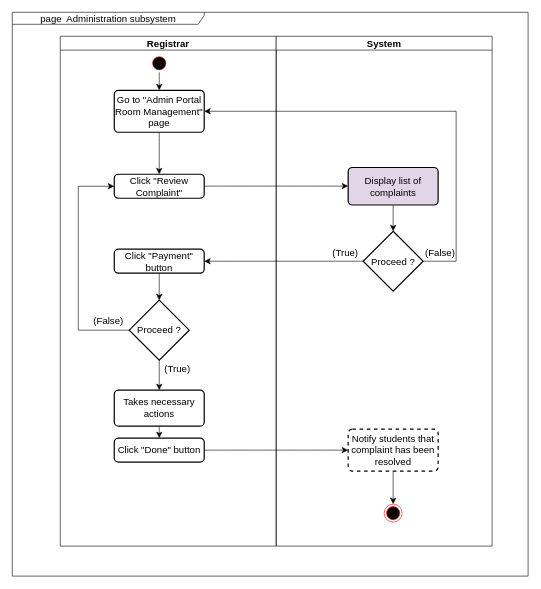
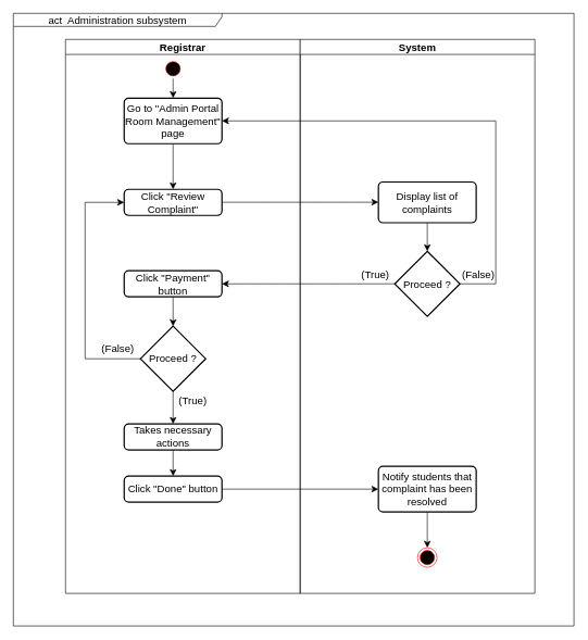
  <mxCell id="0" />
  <mxCell id="1" parent="0" />
  <mxCell id="2" value="Registrar" style="swimlane;whiteSpace=wrap;html=1;fontSize=16;" vertex="1" parent="1"><mxGeometry x="100" y="60" width="360" height="850" as="geometry" /></mxCell>
  <mxCell id="3" value="" style="edgeStyle=none;curved=1;rounded=0;orthogonalLoop=1;jettySize=auto;html=1;fontSize=12;startSize=8;endSize=8;exitX=0.5;exitY=1;exitDx=0;exitDy=0;" edge="1" parent="2" source="9"><mxGeometry relative="1" as="geometry"><mxPoint x="165" y="180" as="sourcePoint" /><mxPoint x="165" y="230" as="targetPoint" /></mxGeometry></mxCell>
  <mxCell id="4" value="System" style="swimlane;whiteSpace=wrap;html=1;fontSize=16;" vertex="1" parent="1"><mxGeometry x="460" y="60" width="360" height="850" as="geometry" /></mxCell>
  <mxCell id="5" style="edgeStyle=none;curved=1;rounded=0;orthogonalLoop=1;jettySize=auto;html=1;fontSize=12;startSize=8;endSize=8;" edge="1" parent="1"><mxGeometry relative="1" as="geometry"><mxPoint x="340" y="309.77" as="sourcePoint" /><mxPoint x="580" y="309.77" as="targetPoint" /></mxGeometry></mxCell>
- <mxCell id="6" value="page&amp;nbsp; Administration subsystem" style="shape=umlFrame;whiteSpace=wrap;html=1;pointerEvents=0;fontSize=16;width=320;height=20;" vertex="1" parent="1"><mxGeometry x="20" y="20" width="860" height="940" as="geometry" /></mxCell>
+ <mxCell id="6" value="act&amp;nbsp; Administration subsystem" style="shape=umlFrame;whiteSpace=wrap;html=1;pointerEvents=0;fontSize=16;width=320;height=20;" vertex="1" parent="1"><mxGeometry x="20" y="20" width="860" height="940" as="geometry" /></mxCell>
  <mxCell id="7" style="edgeStyle=none;curved=1;rounded=0;orthogonalLoop=1;jettySize=auto;html=1;exitX=0.5;exitY=1;exitDx=0;exitDy=0;entryX=0.5;entryY=0;entryDx=0;entryDy=0;fontSize=12;startSize=8;endSize=8;" edge="1" parent="1" source="8" target="9"><mxGeometry relative="1" as="geometry"><mxPoint x="265" y="140" as="targetPoint" /></mxGeometry></mxCell>
  <mxCell id="8" value="" style="ellipse;html=1;shape=startState;fillColor=#000000;strokeColor=#ff0000;fontSize=16;" vertex="1" parent="1"><mxGeometry x="250" y="90" width="30" height="30" as="geometry" /></mxCell>
  <mxCell id="9" value="Go to &quot;Admin Portal Room Management&quot; page" style="rounded=1;whiteSpace=wrap;html=1;absoluteArcSize=1;arcSize=14;strokeWidth=2;fontSize=16;" vertex="1" parent="1"><mxGeometry x="190" y="150" width="150" height="70" as="geometry" /></mxCell>
  <mxCell id="10" value="Click &quot;Review Complaint&quot;" style="rounded=1;whiteSpace=wrap;html=1;absoluteArcSize=1;arcSize=14;strokeWidth=2;fontSize=16;" vertex="1" parent="1"><mxGeometry x="190" y="290" width="150" height="40" as="geometry" /></mxCell>
  <mxCell id="11" style="edgeStyle=none;curved=1;rounded=0;orthogonalLoop=1;jettySize=auto;html=1;exitX=0.5;exitY=1;exitDx=0;exitDy=0;entryX=0.5;entryY=0;entryDx=0;entryDy=0;entryPerimeter=0;fontSize=12;startSize=8;endSize=8;" edge="1" parent="1" source="13" target="22"><mxGeometry relative="1" as="geometry" /></mxCell>
  <mxCell id="12" style="edgeStyle=orthogonalEdgeStyle;rounded=0;orthogonalLoop=1;jettySize=auto;html=1;exitX=1;exitY=0.5;exitDx=0;exitDy=0;entryX=1;entryY=0.5;entryDx=0;entryDy=0;fontSize=12;startSize=8;endSize=8;exitPerimeter=0;" edge="1" parent="1" source="22" target="9"><mxGeometry relative="1" as="geometry"><Array as="points"><mxPoint x="760" y="435" /><mxPoint x="760" y="185" /></Array></mxGeometry></mxCell>
- <mxCell id="13" value="Display list of complaints" style="rounded=1;whiteSpace=wrap;html=1;absoluteArcSize=1;arcSize=14;strokeWidth=2;fontSize=16;fillColor=#e1d5e7;" vertex="1" parent="1"><mxGeometry x="580" y="278.75" width="150" height="62.5" as="geometry" /></mxCell>
+ <mxCell id="13" value="Display list of complaints" style="rounded=1;whiteSpace=wrap;html=1;absoluteArcSize=1;arcSize=14;strokeWidth=2;fontSize=16;" vertex="1" parent="1"><mxGeometry x="580" y="278.75" width="150" height="62.5" as="geometry" /></mxCell>
  <mxCell id="14" style="edgeStyle=none;curved=1;rounded=0;orthogonalLoop=1;jettySize=auto;html=1;exitX=0.5;exitY=1;exitDx=0;exitDy=0;entryX=0.5;entryY=0;entryDx=0;entryDy=0;entryPerimeter=0;fontSize=12;startSize=8;endSize=8;" edge="1" parent="1" source="15" target="27"><mxGeometry relative="1" as="geometry" /></mxCell>
  <mxCell id="15" value="Click &quot;Payment&quot; button" style="rounded=1;whiteSpace=wrap;html=1;absoluteArcSize=1;arcSize=14;strokeWidth=2;fontSize=16;" vertex="1" parent="1"><mxGeometry x="190" y="415" width="150" height="40" as="geometry" /></mxCell>
  <mxCell id="16" style="edgeStyle=none;curved=1;rounded=0;orthogonalLoop=1;jettySize=auto;html=1;exitX=0.5;exitY=1;exitDx=0;exitDy=0;entryX=0.5;entryY=0;entryDx=0;entryDy=0;fontSize=12;startSize=8;endSize=8;" edge="1" parent="1" source="17" target="31"><mxGeometry relative="1" as="geometry" /></mxCell>
- <mxCell id="17" value="Takes necessary actions" style="rounded=1;whiteSpace=wrap;html=1;absoluteArcSize=1;arcSize=14;strokeWidth=2;fontSize=16;" vertex="1" parent="1"><mxGeometry x="190" y="650" width="150" height="60" as="geometry" /></mxCell>
+ <mxCell id="17" value="Takes necessary actions" style="rounded=1;whiteSpace=wrap;html=1;absoluteArcSize=1;arcSize=14;strokeWidth=2;fontSize=16;" vertex="1" parent="1"><mxGeometry x="190" y="650" width="150" height="40" as="geometry" /></mxCell>
  <mxCell id="18" style="edgeStyle=none;curved=1;rounded=0;orthogonalLoop=1;jettySize=auto;html=1;exitX=0.5;exitY=1;exitDx=0;exitDy=0;entryX=0.5;entryY=0;entryDx=0;entryDy=0;fontSize=12;startSize=8;endSize=8;" edge="1" parent="1" source="19" target="20"><mxGeometry relative="1" as="geometry" /></mxCell>
- <mxCell id="19" value="Notify students that complaint has been resolved" style="rounded=1;whiteSpace=wrap;html=1;absoluteArcSize=1;arcSize=14;strokeWidth=2;fontSize=16;dashed=1;" vertex="1" parent="1"><mxGeometry x="580" y="715" width="150" height="70" as="geometry" /></mxCell>
+ <mxCell id="19" value="Notify students that complaint has been resolved" style="rounded=1;whiteSpace=wrap;html=1;absoluteArcSize=1;arcSize=14;strokeWidth=2;fontSize=16;" vertex="1" parent="1"><mxGeometry x="580" y="715" width="150" height="70" as="geometry" /></mxCell>
  <mxCell id="20" value="" style="ellipse;html=1;shape=endState;fillColor=#000000;strokeColor=#ff0000;fontSize=16;" vertex="1" parent="1"><mxGeometry x="640" y="840" width="30" height="30" as="geometry" /></mxCell>
  <mxCell id="21" style="edgeStyle=none;curved=1;rounded=0;orthogonalLoop=1;jettySize=auto;html=1;exitX=0;exitY=0.5;exitDx=0;exitDy=0;exitPerimeter=0;entryX=1;entryY=0.5;entryDx=0;entryDy=0;fontSize=12;startSize=8;endSize=8;" edge="1" parent="1" source="22" target="15"><mxGeometry relative="1" as="geometry" /></mxCell>
  <mxCell id="22" value="Proceed ?" style="strokeWidth=2;html=1;shape=mxgraph.flowchart.decision;whiteSpace=wrap;fontSize=16;" vertex="1" parent="1"><mxGeometry x="605" y="385" width="100" height="100" as="geometry" /></mxCell>
  <mxCell id="23" value="(False)" style="text;html=1;align=center;verticalAlign=middle;resizable=0;points=[];autosize=1;strokeColor=none;fillColor=none;fontSize=16;" vertex="1" parent="1"><mxGeometry x="698" y="406" width="70" height="30" as="geometry" /></mxCell>
  <mxCell id="24" value="(True)" style="text;html=1;align=center;verticalAlign=middle;resizable=0;points=[];autosize=1;strokeColor=none;fillColor=none;fontSize=16;" vertex="1" parent="1"><mxGeometry x="540" y="405" width="70" height="30" as="geometry" /></mxCell>
  <mxCell id="25" style="edgeStyle=orthogonalEdgeStyle;rounded=0;orthogonalLoop=1;jettySize=auto;html=1;exitX=0;exitY=0.5;exitDx=0;exitDy=0;exitPerimeter=0;entryX=0;entryY=0.5;entryDx=0;entryDy=0;fontSize=12;startSize=8;endSize=8;" edge="1" parent="1" source="27" target="10"><mxGeometry relative="1" as="geometry"><Array as="points"><mxPoint x="130" y="550" /><mxPoint x="130" y="310" /></Array></mxGeometry></mxCell>
  <mxCell id="26" style="edgeStyle=none;curved=1;rounded=0;orthogonalLoop=1;jettySize=auto;html=1;exitX=0.5;exitY=1;exitDx=0;exitDy=0;exitPerimeter=0;entryX=0.5;entryY=0;entryDx=0;entryDy=0;fontSize=12;startSize=8;endSize=8;" edge="1" parent="1" source="27" target="17"><mxGeometry relative="1" as="geometry" /></mxCell>
  <mxCell id="27" value="Proceed ?" style="strokeWidth=2;html=1;shape=mxgraph.flowchart.decision;whiteSpace=wrap;fontSize=16;" vertex="1" parent="1"><mxGeometry x="215" y="500" width="100" height="100" as="geometry" /></mxCell>
  <mxCell id="28" value="(True)" style="text;html=1;align=center;verticalAlign=middle;resizable=0;points=[];autosize=1;strokeColor=none;fillColor=none;fontSize=16;" vertex="1" parent="1"><mxGeometry x="260" y="600" width="70" height="30" as="geometry" /></mxCell>
  <mxCell id="29" value="(False)" style="text;html=1;align=center;verticalAlign=middle;resizable=0;points=[];autosize=1;strokeColor=none;fillColor=none;fontSize=16;" vertex="1" parent="1"><mxGeometry x="145" y="520" width="70" height="30" as="geometry" /></mxCell>
  <mxCell id="30" style="edgeStyle=none;curved=1;rounded=0;orthogonalLoop=1;jettySize=auto;html=1;exitX=1;exitY=0.5;exitDx=0;exitDy=0;entryX=0;entryY=0.5;entryDx=0;entryDy=0;fontSize=12;startSize=8;endSize=8;" edge="1" parent="1" source="31" target="19"><mxGeometry relative="1" as="geometry" /></mxCell>
  <mxCell id="31" value="Click &quot;Done&quot; button" style="rounded=1;whiteSpace=wrap;html=1;absoluteArcSize=1;arcSize=14;strokeWidth=2;fontSize=16;" vertex="1" parent="1"><mxGeometry x="190" y="730" width="150" height="40" as="geometry" /></mxCell>
